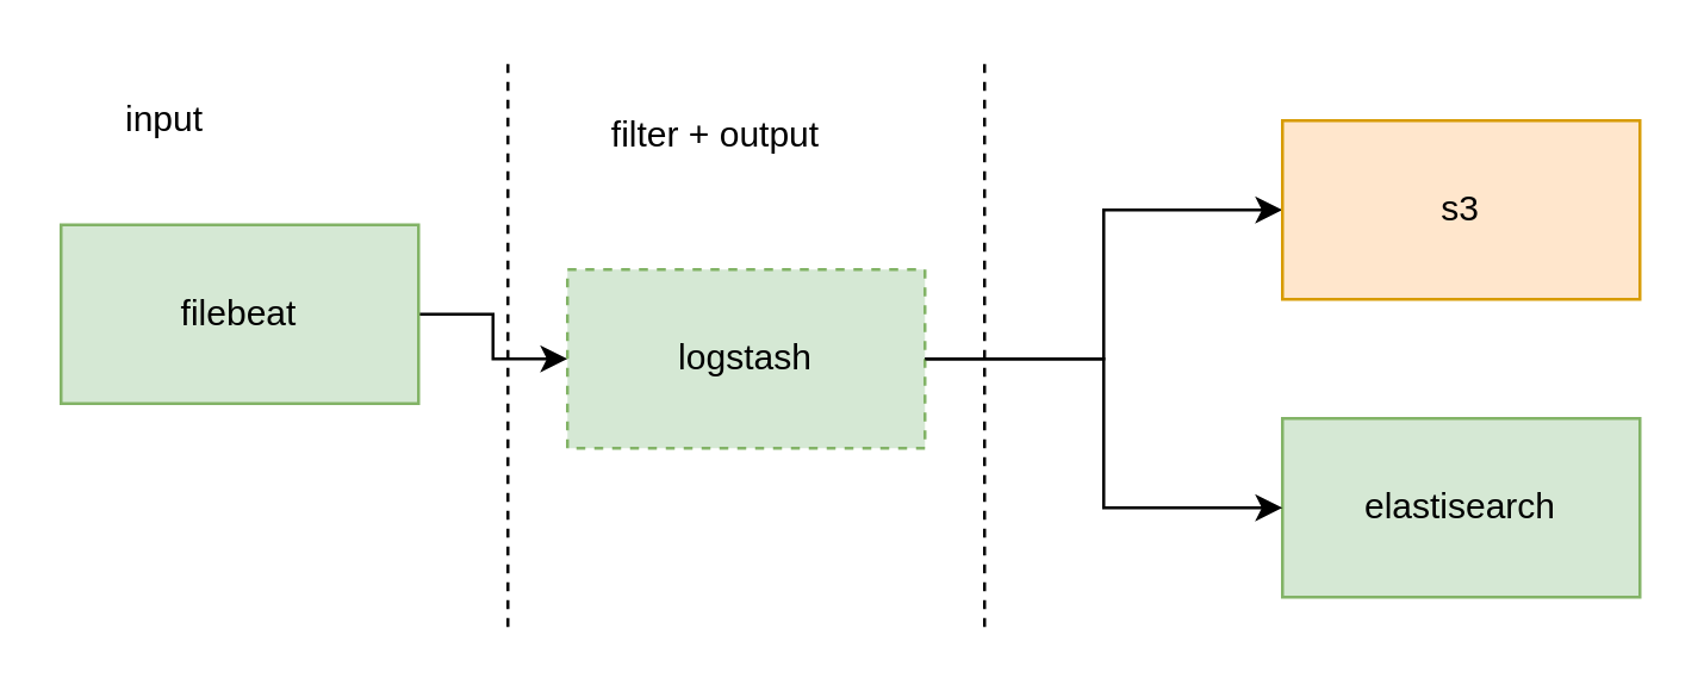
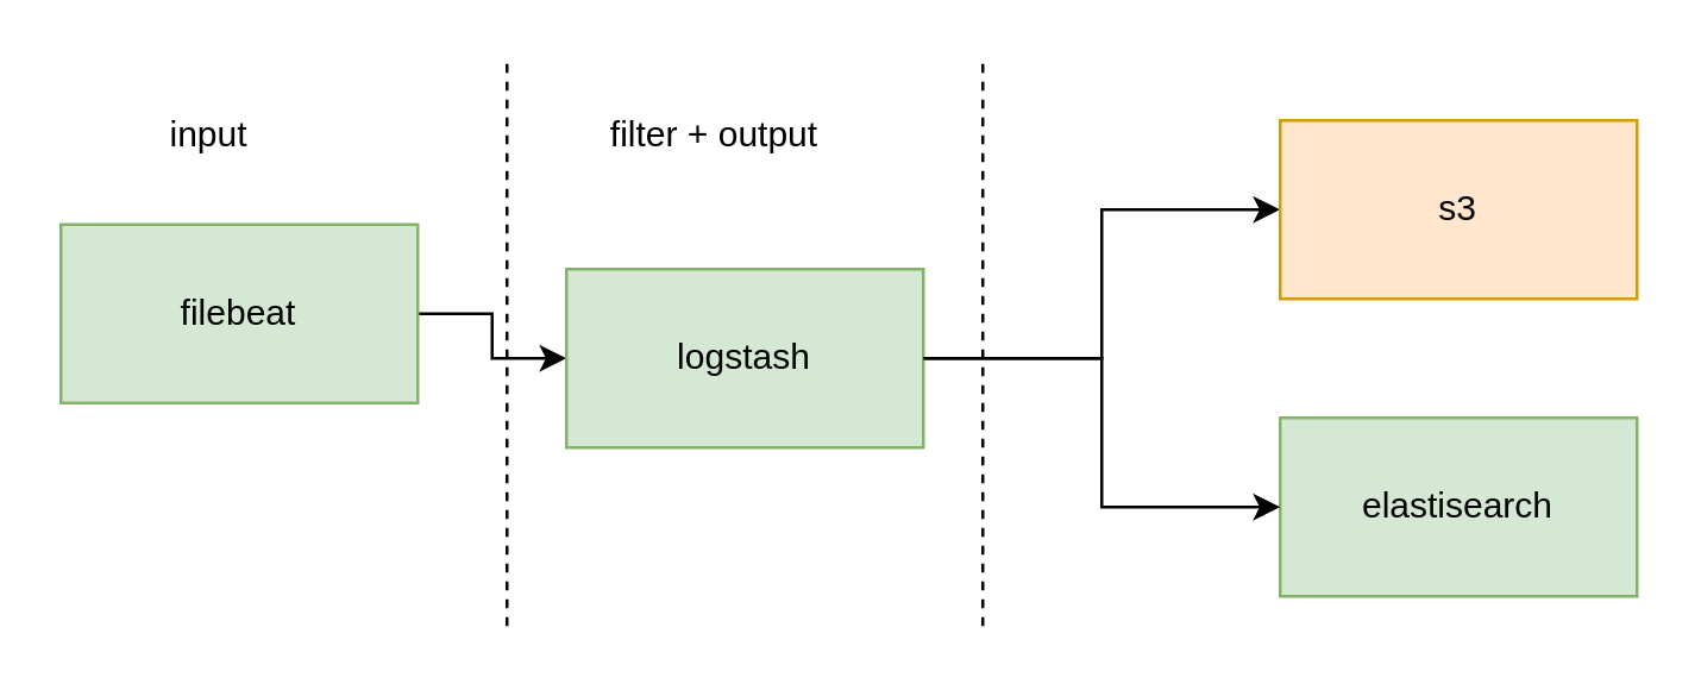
  <mxCell id="0" />
  <mxCell id="1" parent="0" />
  <mxCell id="2" value="" style="edgeStyle=orthogonalEdgeStyle;rounded=0;orthogonalLoop=1;jettySize=auto;html=1;" parent="1" source="3" target="5" edge="1"><mxGeometry relative="1" as="geometry" /></mxCell>
  <mxCell id="3" value="filebeat" style="rounded=0;whiteSpace=wrap;html=1;fillColor=#d5e8d4;strokeColor=#82b366;" parent="1" vertex="1"><mxGeometry x="20" y="75" width="120" height="60" as="geometry" /></mxCell>
  <mxCell id="4" style="edgeStyle=orthogonalEdgeStyle;rounded=0;orthogonalLoop=1;jettySize=auto;html=1;entryX=0;entryY=0.5;entryDx=0;entryDy=0;" parent="1" source="5" target="6" edge="1"><mxGeometry relative="1" as="geometry" /></mxCell>
- <mxCell id="5" value="logstash" style="rounded=0;whiteSpace=wrap;html=1;fillColor=#d5e8d4;strokeColor=#82b366;dashed=1;" parent="1" vertex="1"><mxGeometry x="190" y="90" width="120" height="60" as="geometry" /></mxCell>
+ <mxCell id="5" value="logstash" style="rounded=0;whiteSpace=wrap;html=1;fillColor=#d5e8d4;strokeColor=#82b366;" parent="1" vertex="1"><mxGeometry x="190" y="90" width="120" height="60" as="geometry" /></mxCell>
  <mxCell id="6" value="s3" style="whiteSpace=wrap;html=1;rounded=0;fillColor=#ffe6cc;strokeColor=#d79b00;" parent="1" vertex="1"><mxGeometry x="430" y="40" width="120" height="60" as="geometry" /></mxCell>
  <mxCell id="7" value="elastisearch" style="whiteSpace=wrap;html=1;rounded=0;fillColor=#d5e8d4;strokeColor=#82b366;" parent="1" vertex="1"><mxGeometry x="430" y="140" width="120" height="60" as="geometry" /></mxCell>
  <mxCell id="8" style="edgeStyle=orthogonalEdgeStyle;rounded=0;orthogonalLoop=1;jettySize=auto;html=1;entryX=0;entryY=0.5;entryDx=0;entryDy=0;" parent="1" source="5" target="7" edge="1"><mxGeometry relative="1" as="geometry" /></mxCell>
  <mxCell id="9" value="" style="endArrow=none;dashed=1;html=1;rounded=0;" edge="1" parent="1"><mxGeometry width="50" height="50" relative="1" as="geometry"><mxPoint x="170" y="210" as="sourcePoint" /><mxPoint x="170" y="20" as="targetPoint" /></mxGeometry></mxCell>
  <mxCell id="10" value="" style="endArrow=none;dashed=1;html=1;rounded=0;" edge="1" parent="1"><mxGeometry width="50" height="50" relative="1" as="geometry"><mxPoint x="330" y="210" as="sourcePoint" /><mxPoint x="330" y="20" as="targetPoint" /></mxGeometry></mxCell>
- <mxCell id="11" value="input" style="text;html=1;align=center;verticalAlign=middle;whiteSpace=wrap;rounded=0;" vertex="1" parent="1"><mxGeometry x="25" y="25" width="60" height="30" as="geometry" /></mxCell>
+ <mxCell id="11" value="input" style="text;html=1;align=center;verticalAlign=middle;whiteSpace=wrap;rounded=0;" vertex="1" parent="1"><mxGeometry x="40" y="30" width="60" height="30" as="geometry" /></mxCell>
  <mxCell id="12" value="filter + output" style="text;html=1;align=center;verticalAlign=middle;whiteSpace=wrap;rounded=0;" vertex="1" parent="1"><mxGeometry x="200" y="30" width="80" height="30" as="geometry" /></mxCell>
